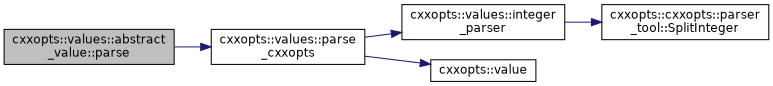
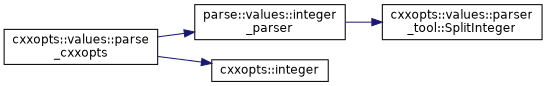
  digraph {
    rankdir=LR
    node [color=black fillcolor=white fontname=Helvetica fontsize=12 shape=record style=filled]
    edge [color=midnightblue fontname=Helvetica fontsize=12 labelfontname=Helvetica labelfontsize=12 style=solid]
-   n1 [fillcolor=grey75 fontcolor=black height=0.2 label="cxxopts::values::abstract\l_value::parse" width=0.4]
    n2 [height=0.2 label="cxxopts::values::parse\l_cxxopts" width=0.4]
-   n3 [height=0.2 label="cxxopts::values::integer\l_parser" width=0.4]
-   n4 [height=0.2 label="cxxopts::value" width=0.4]
-   n5 [height=0.2 label="cxxopts::cxxopts::parser\l_tool::SplitInteger" width=0.4]
-   n1 -> n2
+   n3 [height=0.2 label="parse::values::integer\l_parser" width=0.4]
+   n4 [height=0.2 label="cxxopts::integer" width=0.4]
+   n5 [height=0.2 label="cxxopts::values::parser\l_tool::SplitInteger" width=0.4]
    n2 -> n3
    n2 -> n4
    n3 -> n5
  }
